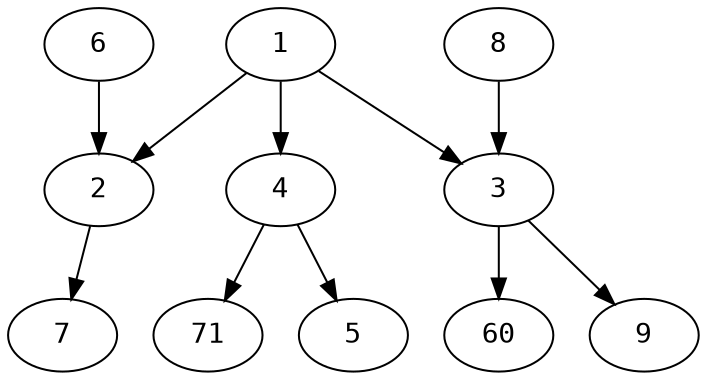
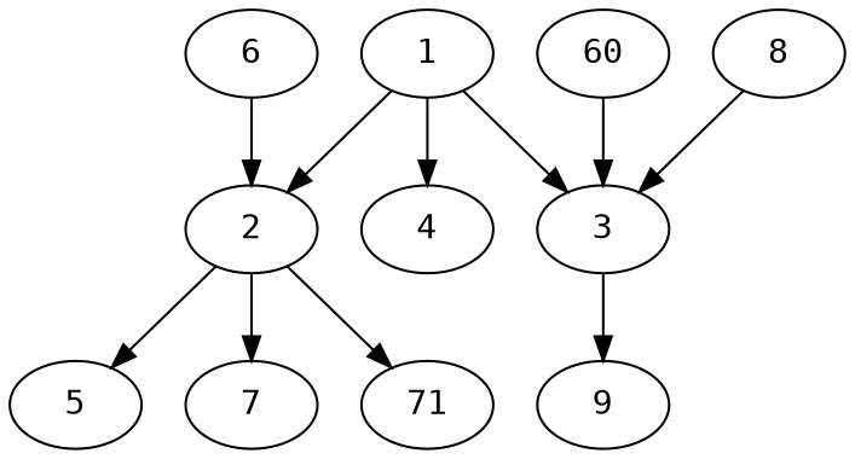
  strict digraph {
    fontname="DejaVu Sans Mono"
    node [Processor=-1 Start=-1 Weight=20 fontname="DejaVu Sans Mono"]
    edge [Weight=7 fontname="DejaVu Sans Mono"]
    1 [Weight=50]
    2 [Weight=70]
    3 [Weight=90]
    4 [Weight=100]
    5 [Weight=40]
    7 [Weight=100]
    9 [Weight=50]
    n8 [label=60]
    n9 [label=71]
    6
    8 [Weight=80]
    1 -> 2 [Weight=9]
    1 -> 3
    1 -> 4 [Weight=4]
-   4 -> 5 [Weight=10]
+   2 -> 5 [Weight=10]
    2 -> 7 [Weight=5]
    3 -> 9 [Weight=3]
-   3 -> n8 [Weight=10]
-   4 -> n9 [Weight=4]
+   n8 -> 3 [Weight=10]
+   2 -> n9 [Weight=4]
    6 -> 2
    8 -> 3 [Weight=5]
  }
